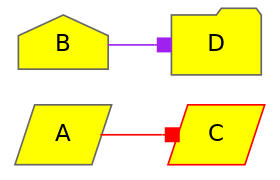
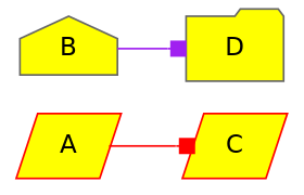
  digraph {
    rankdir=LR
    node [color=red fillcolor=yellow fontname=Helvetica shape=parallelogram style=filled]
    edge [arrowhead=box]
-   A [color=gray40]
+   A
    C
    D [color=gray40 shape=folder]
    B [color=gray40 shape=house]
    A -> C [color=red]
    B -> D [color=purple]
  }
